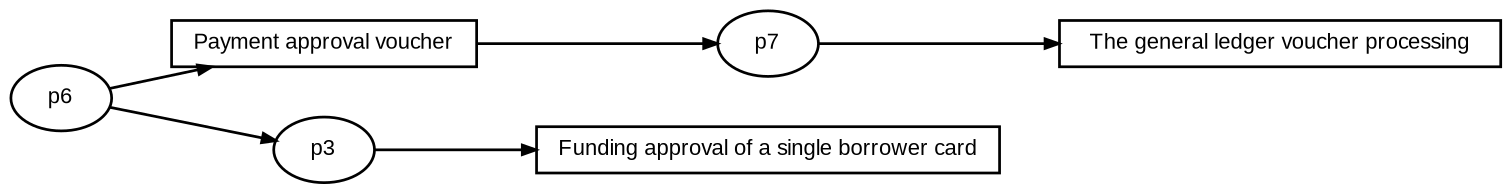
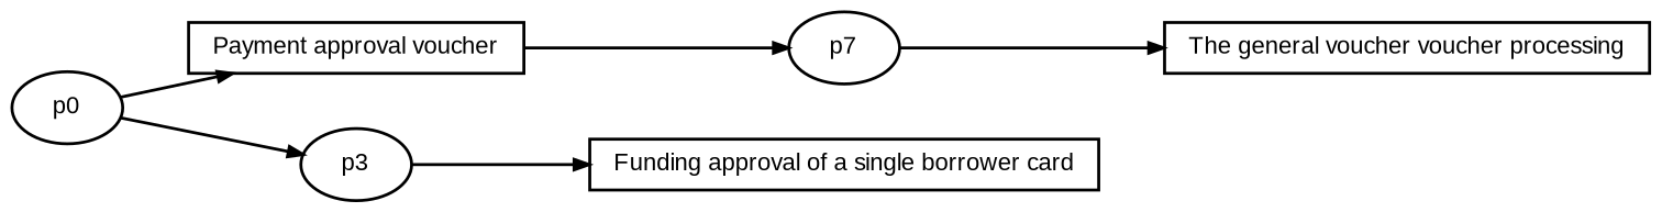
  digraph {
    fontname=Arial
    fontsize=8
    rankdir=LR
    ranksep=.3
    remincross=true
    node [fontname=Arial fontsize=8 shape=box]
    edge [arrowsize=0.5]
    n1 [height=.2 label="Payment approval voucher" width=.2]
    n2 [height=.2 label=p7 shape=oval width=.2]
-   n3 [height=.2 label="The general ledger voucher processing" width=.2]
+   n3 [height=.2 label="The general voucher voucher processing" width=.2]
    n4 [height=.2 label=p3 shape=oval width=.2]
    n5 [height=.2 label="Funding approval of a single borrower card" width=.2]
-   n6 [height=.2 label=p6 shape=oval width=.2]
+   n6 [height=.2 label=p0 shape=oval width=.2]
    n1 -> n2
    n2 -> n3
    n4 -> n5
    n6 -> n1
    n6 -> n4
  }
